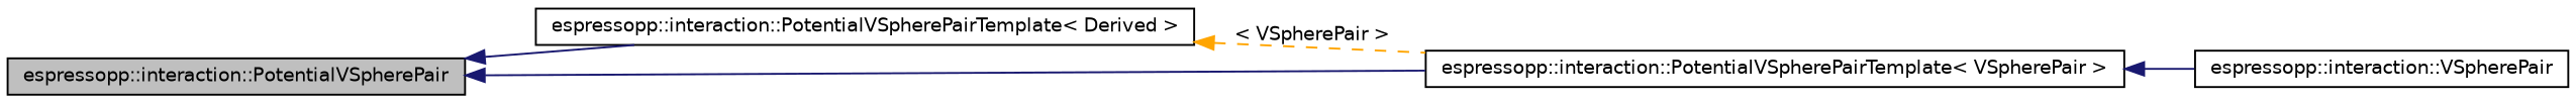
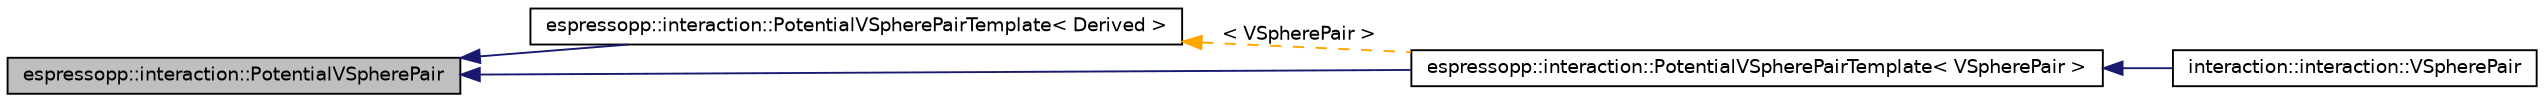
  digraph {
    rankdir=LR
    node [color=black fillcolor=white fontname=Helvetica fontsize=10 shape=record style=filled]
    edge [color=midnightblue dir=back fontname=Helvetica fontsize=10 labelfontname=Helvetica labelfontsize=10 style=solid]
    n1 [fillcolor=grey75 fontcolor=black height=0.2 label="espressopp::interaction::PotentialVSpherePair" width=0.4]
    n2 [height=0.2 label="espressopp::interaction::PotentialVSpherePairTemplate\< Derived \>" width=0.4]
    n3 [height=0.2 label="espressopp::interaction::PotentialVSpherePairTemplate\< VSpherePair \>" width=0.4]
-   n4 [height=0.2 label="espressopp::interaction::VSpherePair" width=0.4]
+   n4 [height=0.2 label="interaction::interaction::VSpherePair" width=0.4]
    n1 -> n2
    n1 -> n3
    n2 -> n3 [color=orange label=" \< VSpherePair \>" style=dashed]
    n3 -> n4
  }
